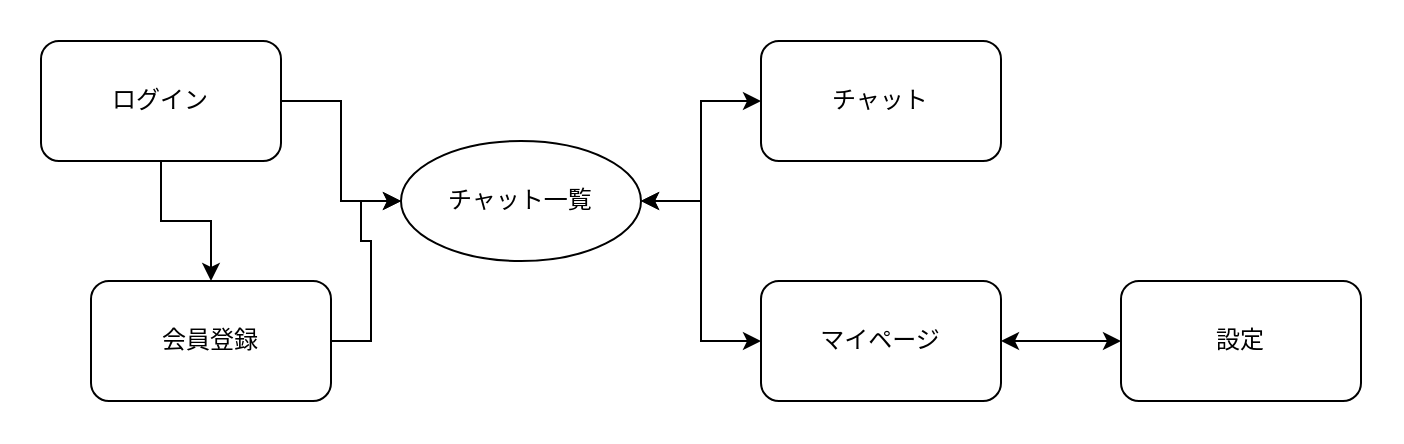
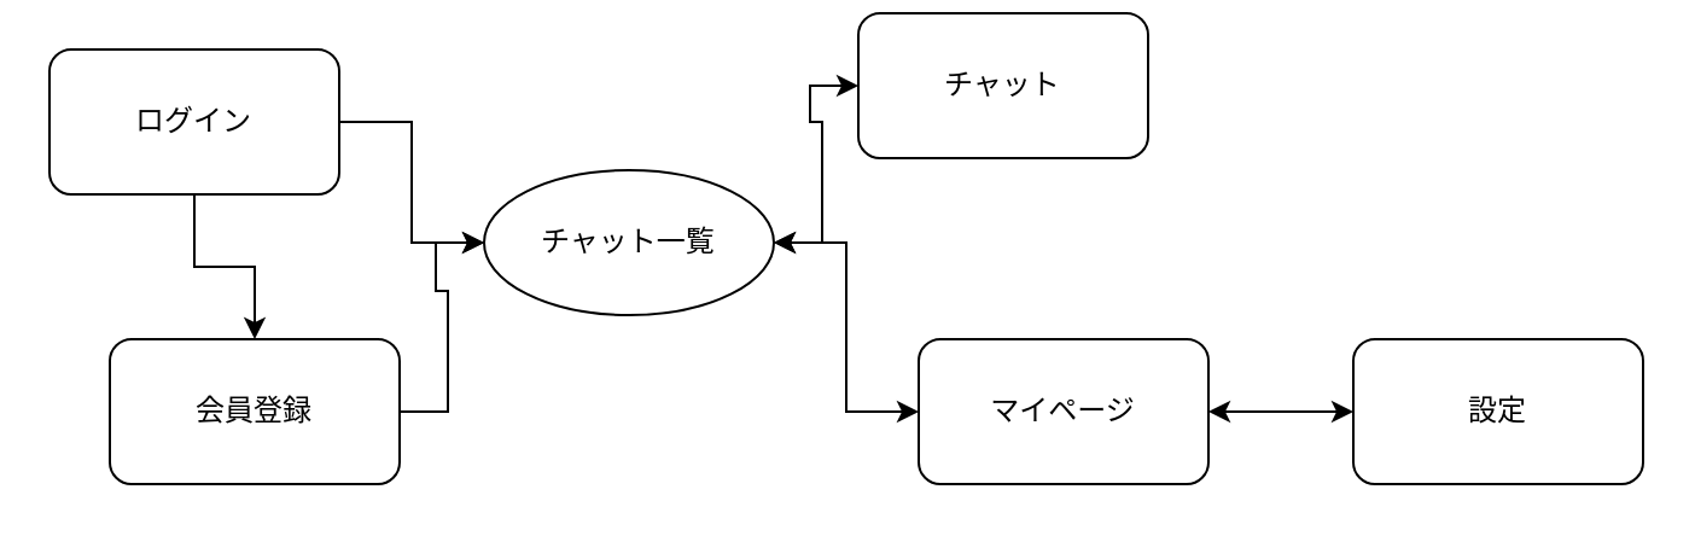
  <mxCell id="0" />
  <mxCell id="1" parent="0" />
  <mxCell id="2" style="edgeStyle=orthogonalEdgeStyle;rounded=0;orthogonalLoop=1;jettySize=auto;html=1;exitX=1;exitY=0.5;exitDx=0;exitDy=0;entryX=0;entryY=0.5;entryDx=0;entryDy=0;" edge="1" parent="1" source="4" target="9"><mxGeometry relative="1" as="geometry" /></mxCell>
  <mxCell id="3" style="edgeStyle=orthogonalEdgeStyle;rounded=0;orthogonalLoop=1;jettySize=auto;html=1;exitX=0.5;exitY=1;exitDx=0;exitDy=0;entryX=0.5;entryY=0;entryDx=0;entryDy=0;" edge="1" parent="1" source="4" target="6"><mxGeometry relative="1" as="geometry" /></mxCell>
  <mxCell id="4" value="ログイン" style="rounded=1;whiteSpace=wrap;html=1;" vertex="1" parent="1"><mxGeometry x="20" y="20" width="120" height="60" as="geometry" /></mxCell>
  <mxCell id="5" style="edgeStyle=orthogonalEdgeStyle;rounded=0;orthogonalLoop=1;jettySize=auto;html=1;exitX=1;exitY=0.5;exitDx=0;exitDy=0;entryX=0;entryY=0.5;entryDx=0;entryDy=0;" edge="1" parent="1" source="6" target="9"><mxGeometry relative="1" as="geometry" /></mxCell>
  <mxCell id="6" value="会員登録" style="rounded=1;whiteSpace=wrap;html=1;" vertex="1" parent="1"><mxGeometry x="45" y="140" width="120" height="60" as="geometry" /></mxCell>
  <mxCell id="7" style="edgeStyle=orthogonalEdgeStyle;rounded=0;orthogonalLoop=1;jettySize=auto;html=1;exitX=1;exitY=0.5;exitDx=0;exitDy=0;entryX=0;entryY=0.5;entryDx=0;entryDy=0;startArrow=classic;startFill=1;" edge="1" parent="1" source="9" target="10"><mxGeometry relative="1" as="geometry" /></mxCell>
  <mxCell id="8" style="edgeStyle=orthogonalEdgeStyle;rounded=0;orthogonalLoop=1;jettySize=auto;html=1;exitX=1;exitY=0.5;exitDx=0;exitDy=0;entryX=0;entryY=0.5;entryDx=0;entryDy=0;startArrow=classic;startFill=1;" edge="1" parent="1" source="9" target="12"><mxGeometry relative="1" as="geometry" /></mxCell>
  <mxCell id="9" value="チャット一覧" style="ellipse;whiteSpace=wrap;html=1;" vertex="1" parent="1"><mxGeometry x="200" y="70" width="120" height="60" as="geometry" /></mxCell>
- <mxCell id="10" value="チャット" style="rounded=1;whiteSpace=wrap;html=1;" vertex="1" parent="1"><mxGeometry x="380" y="20" width="120" height="60" as="geometry" /></mxCell>
+ <mxCell id="10" value="チャット" style="rounded=1;whiteSpace=wrap;html=1;" vertex="1" parent="1"><mxGeometry x="355" y="5" width="120" height="60" as="geometry" /></mxCell>
  <mxCell id="11" style="edgeStyle=orthogonalEdgeStyle;rounded=0;orthogonalLoop=1;jettySize=auto;html=1;exitX=1;exitY=0.5;exitDx=0;exitDy=0;entryX=0;entryY=0.5;entryDx=0;entryDy=0;startArrow=classic;startFill=1;" edge="1" parent="1" source="12" target="13"><mxGeometry relative="1" as="geometry" /></mxCell>
  <mxCell id="12" value="マイページ" style="rounded=1;whiteSpace=wrap;html=1;" vertex="1" parent="1"><mxGeometry x="380" y="140" width="120" height="60" as="geometry" /></mxCell>
  <mxCell id="13" value="設定" style="rounded=1;whiteSpace=wrap;html=1;" vertex="1" parent="1"><mxGeometry x="560" y="140" width="120" height="60" as="geometry" /></mxCell>
